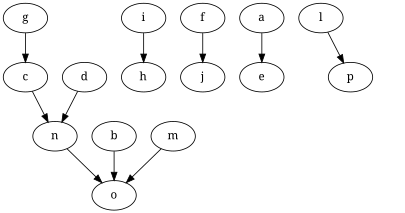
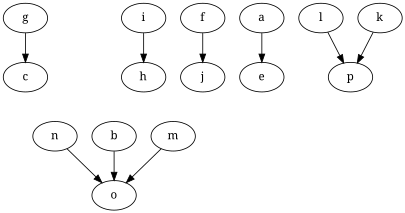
  digraph {
    fontname="Noto Serif"
    node [fontname="Noto Serif"]
    edge [fontname="Noto Serif"]
    g
    c
-   d
    n
    o
    b
    i
    h
    f
    j
    m
    a
    e
    l
    p
+   k
    g -> c
-   c -> n
-   d -> n
    n -> o
    b -> o
    i -> h
    f -> j
    m -> o
    a -> e
    l -> p
+   k -> p
  }
